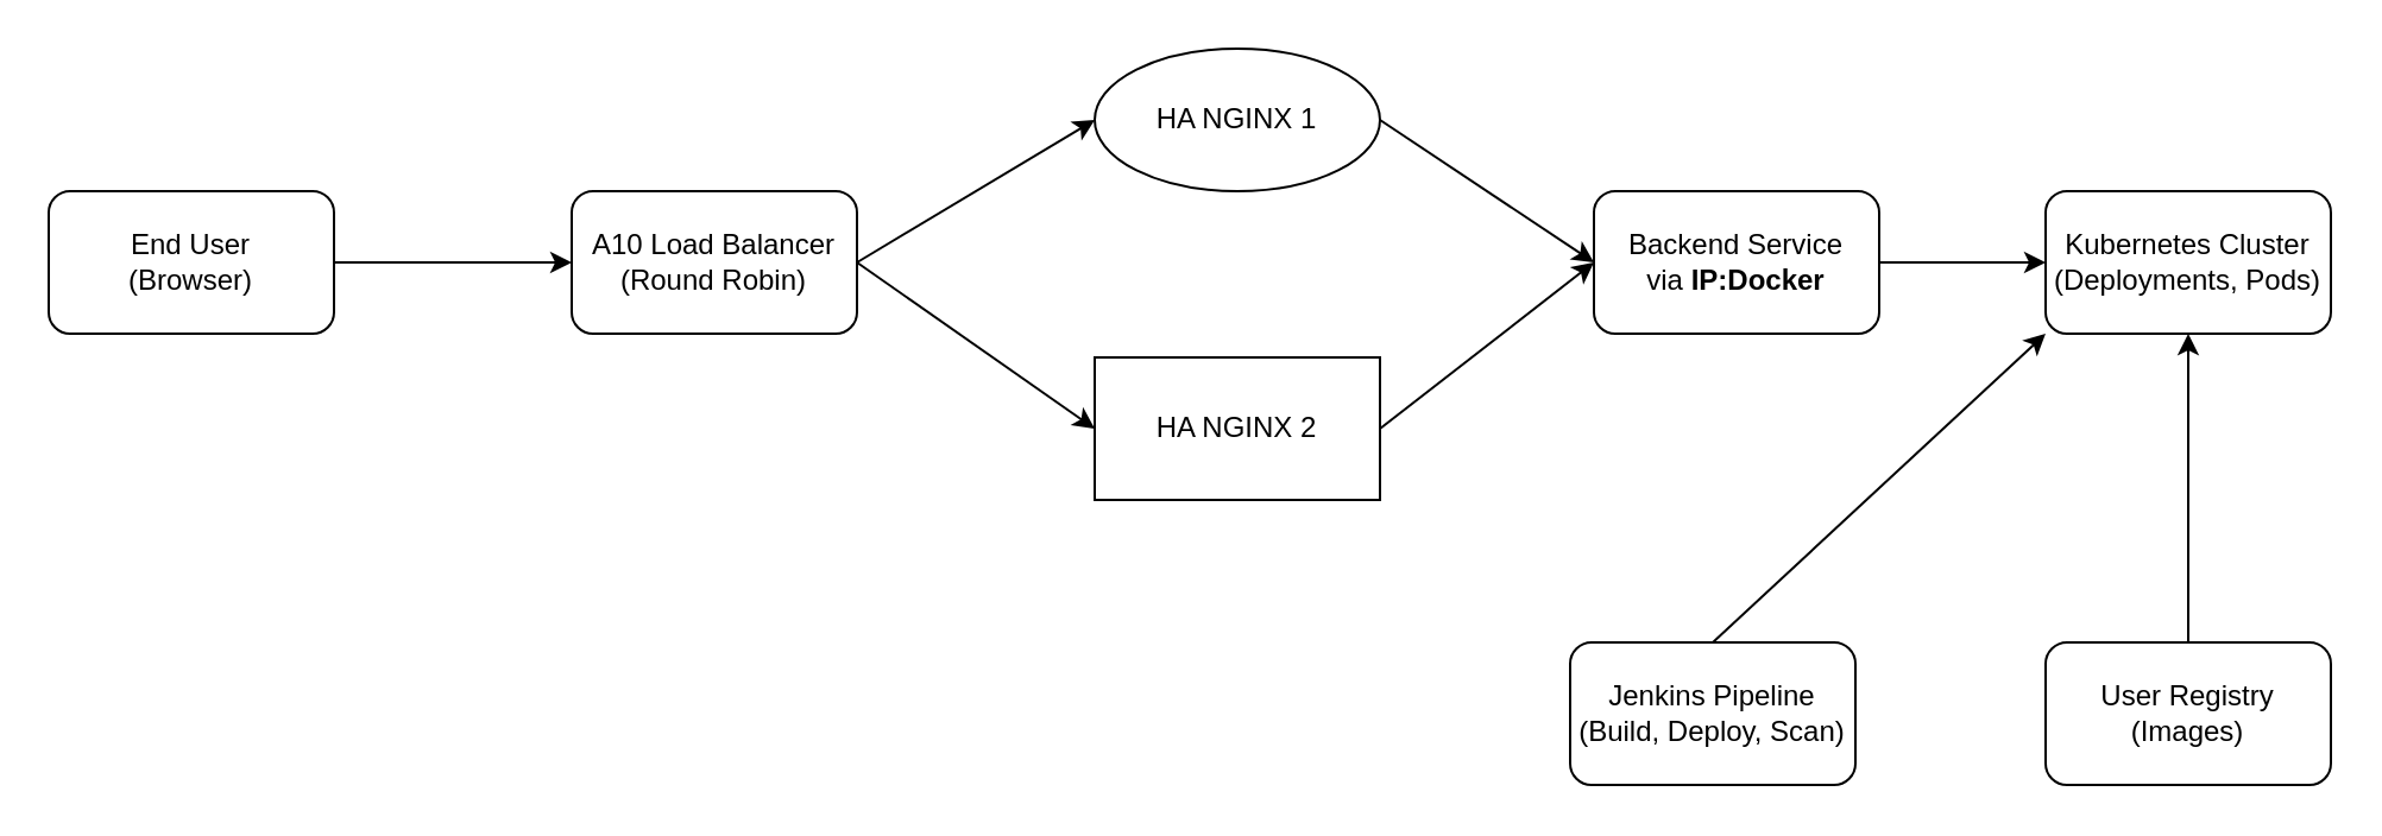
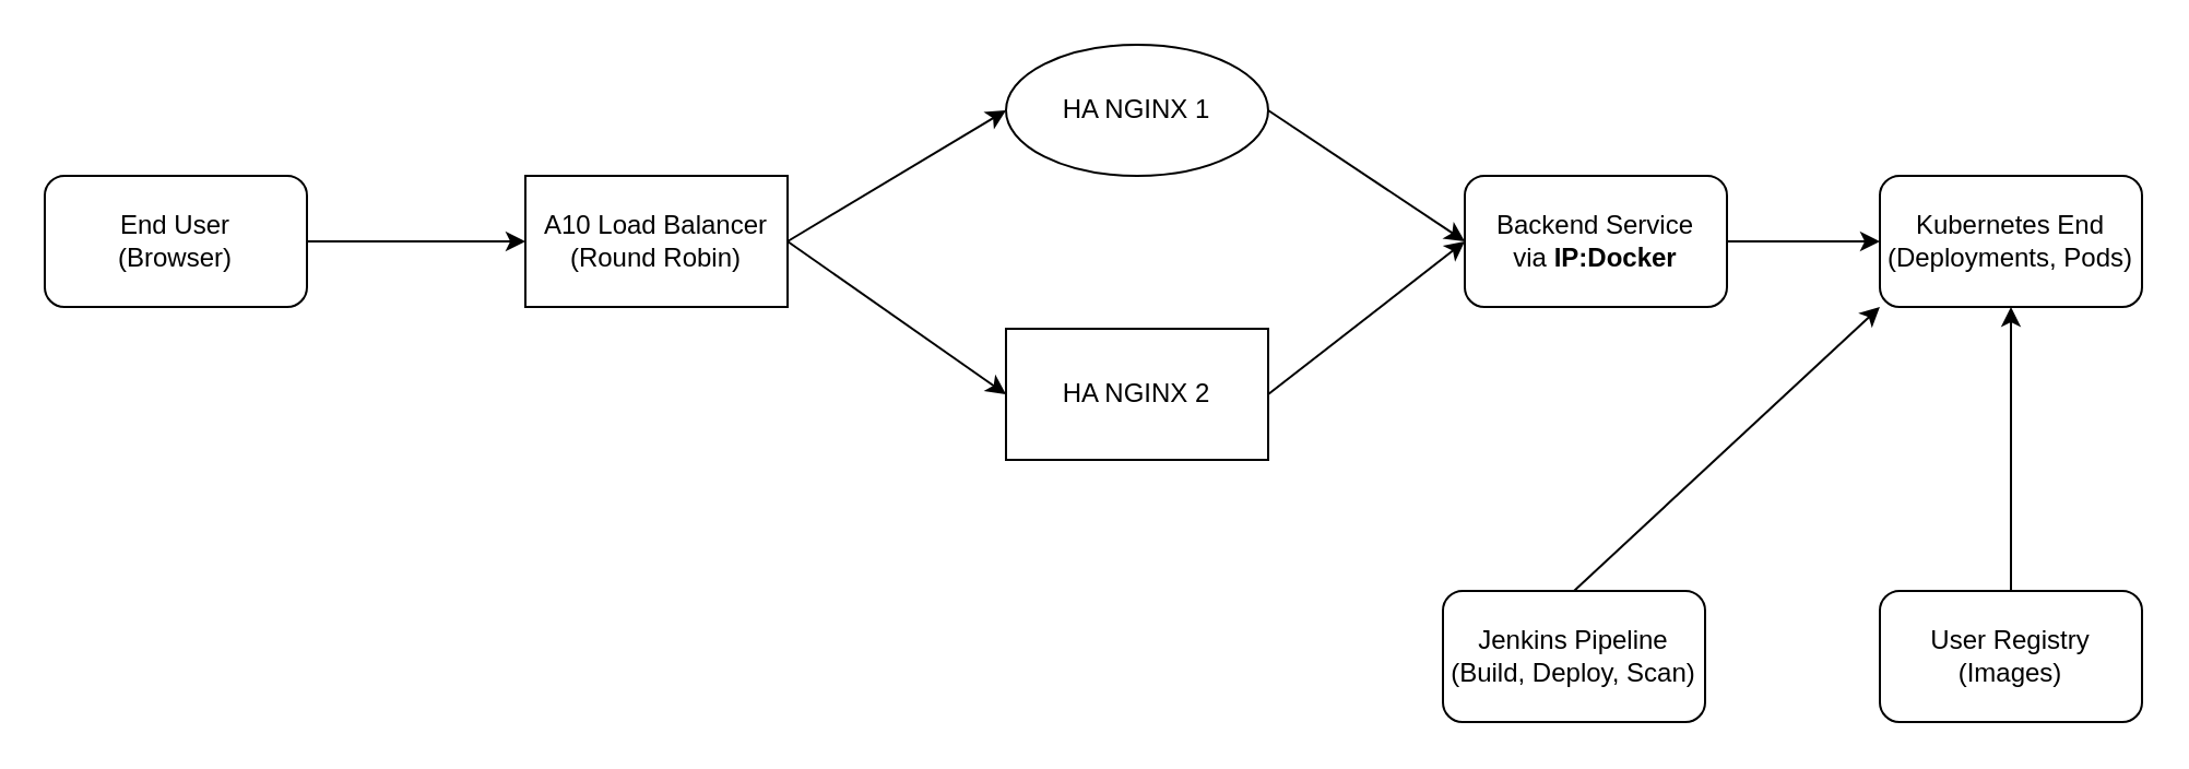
  <mxCell id="0" />
  <mxCell id="1" parent="0" />
  <mxCell id="2" style="edgeStyle=orthogonalEdgeStyle;rounded=0;orthogonalLoop=1;jettySize=auto;html=1;entryX=0;entryY=0.5;entryDx=0;entryDy=0;" edge="1" parent="1" source="3" target="4"><mxGeometry relative="1" as="geometry" /></mxCell>
  <mxCell id="3" value="End User&lt;br&gt;(Browser)" style="rounded=1;whiteSpace=wrap;html=1;" vertex="1" parent="1"><mxGeometry x="20" y="80" width="120" height="60" as="geometry" /></mxCell>
- <mxCell id="4" value="A10 Load Balancer&lt;br&gt;(Round Robin)" style="rounded=1;whiteSpace=wrap;html=1;" vertex="1" parent="1"><mxGeometry x="240" y="80" width="120" height="60" as="geometry" /></mxCell>
+ <mxCell id="4" value="A10 Load Balancer&lt;br&gt;(Round Robin)" style="whiteSpace=wrap;html=1;rounded=0;" vertex="1" parent="1"><mxGeometry x="240" y="80" width="120" height="60" as="geometry" /></mxCell>
  <mxCell id="5" value="HA NGINX 1" style="ellipse;whiteSpace=wrap;html=1;" vertex="1" parent="1"><mxGeometry x="460" y="20" width="120" height="60" as="geometry" /></mxCell>
  <mxCell id="6" value="HA NGINX 2" style="rounded=0;whiteSpace=wrap;html=1;" vertex="1" parent="1"><mxGeometry x="460" y="150" width="120" height="60" as="geometry" /></mxCell>
- <mxCell id="7" value="Kubernetes Cluster&lt;div&gt;(Deployments, Pods)&lt;/div&gt;" style="rounded=1;whiteSpace=wrap;html=1;" vertex="1" parent="1"><mxGeometry x="860" y="80" width="120" height="60" as="geometry" /></mxCell>
+ <mxCell id="7" value="Kubernetes End&lt;div&gt;(Deployments, Pods)&lt;/div&gt;" style="rounded=1;whiteSpace=wrap;html=1;" vertex="1" parent="1"><mxGeometry x="860" y="80" width="120" height="60" as="geometry" /></mxCell>
  <mxCell id="8" style="edgeStyle=orthogonalEdgeStyle;rounded=0;orthogonalLoop=1;jettySize=auto;html=1;entryX=0.5;entryY=1;entryDx=0;entryDy=0;" edge="1" parent="1" source="9" target="7"><mxGeometry relative="1" as="geometry" /></mxCell>
  <mxCell id="9" value="User Registry&lt;div&gt;(Images)&lt;/div&gt;" style="rounded=1;whiteSpace=wrap;html=1;" vertex="1" parent="1"><mxGeometry x="860" y="270" width="120" height="60" as="geometry" /></mxCell>
  <mxCell id="10" value="Jenkins Pipeline&lt;div&gt;(Build, Deploy, Scan)&lt;/div&gt;" style="rounded=1;whiteSpace=wrap;html=1;" vertex="1" parent="1"><mxGeometry x="660" y="270" width="120" height="60" as="geometry" /></mxCell>
  <mxCell id="11" style="edgeStyle=orthogonalEdgeStyle;rounded=0;orthogonalLoop=1;jettySize=auto;html=1;entryX=0;entryY=0.5;entryDx=0;entryDy=0;" edge="1" parent="1" source="12" target="7"><mxGeometry relative="1" as="geometry" /></mxCell>
  <mxCell id="12" value="Backend Service&lt;br&gt;via &lt;b&gt;IP:Docker&lt;/b&gt;" style="rounded=1;whiteSpace=wrap;html=1;" vertex="1" parent="1"><mxGeometry x="670" y="80" width="120" height="60" as="geometry" /></mxCell>
  <mxCell id="13" value="" style="endArrow=classic;html=1;rounded=0;entryX=0;entryY=0.5;entryDx=0;entryDy=0;exitX=1;exitY=0.5;exitDx=0;exitDy=0;" edge="1" parent="1" source="4" target="5"><mxGeometry width="50" height="50" relative="1" as="geometry"><mxPoint x="490" y="200" as="sourcePoint" /><mxPoint x="540" y="150" as="targetPoint" /></mxGeometry></mxCell>
  <mxCell id="14" value="" style="endArrow=classic;html=1;rounded=0;exitX=1;exitY=0.5;exitDx=0;exitDy=0;entryX=0;entryY=0.5;entryDx=0;entryDy=0;" edge="1" parent="1" source="4" target="6"><mxGeometry width="50" height="50" relative="1" as="geometry"><mxPoint x="490" y="200" as="sourcePoint" /><mxPoint x="540" y="150" as="targetPoint" /></mxGeometry></mxCell>
  <mxCell id="15" value="" style="endArrow=classic;html=1;rounded=0;exitX=1;exitY=0.5;exitDx=0;exitDy=0;entryX=0;entryY=0.5;entryDx=0;entryDy=0;" edge="1" parent="1" source="5" target="12"><mxGeometry width="50" height="50" relative="1" as="geometry"><mxPoint x="490" y="200" as="sourcePoint" /><mxPoint x="540" y="150" as="targetPoint" /></mxGeometry></mxCell>
  <mxCell id="16" value="" style="endArrow=classic;html=1;rounded=0;exitX=1;exitY=0.5;exitDx=0;exitDy=0;entryX=0;entryY=0.5;entryDx=0;entryDy=0;" edge="1" parent="1" source="6" target="12"><mxGeometry width="50" height="50" relative="1" as="geometry"><mxPoint x="490" y="200" as="sourcePoint" /><mxPoint x="540" y="150" as="targetPoint" /></mxGeometry></mxCell>
  <mxCell id="17" value="" style="endArrow=classic;html=1;rounded=0;entryX=0;entryY=1;entryDx=0;entryDy=0;exitX=0.5;exitY=0;exitDx=0;exitDy=0;" edge="1" parent="1" source="10" target="7"><mxGeometry width="50" height="50" relative="1" as="geometry"><mxPoint x="490" y="200" as="sourcePoint" /><mxPoint x="540" y="150" as="targetPoint" /></mxGeometry></mxCell>
